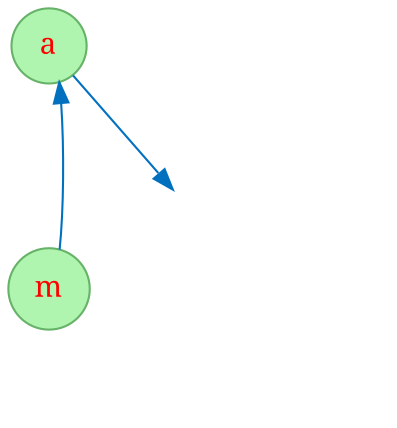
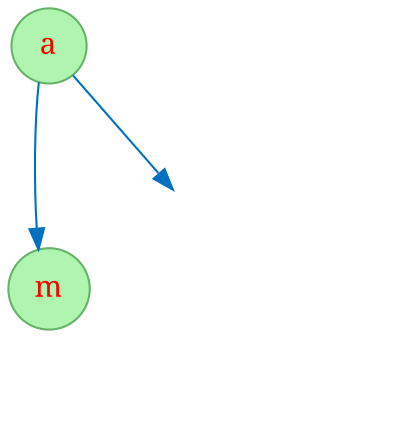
  digraph {
    fontname="Noto Serif"
    node [color="#66B268" fillcolor="#AFF4AF" fontcolor=red fontname="Noto Serif" shape=circle style=filled]
    edge [color="#0070BF" fontname="Noto Serif"]
    n1 [label=a]
    n2 [label=m]
    l2128227771 [style=invis]
-   n2 -> n1
+   n1 -> n2
    n1 -> l2128227771
  }
